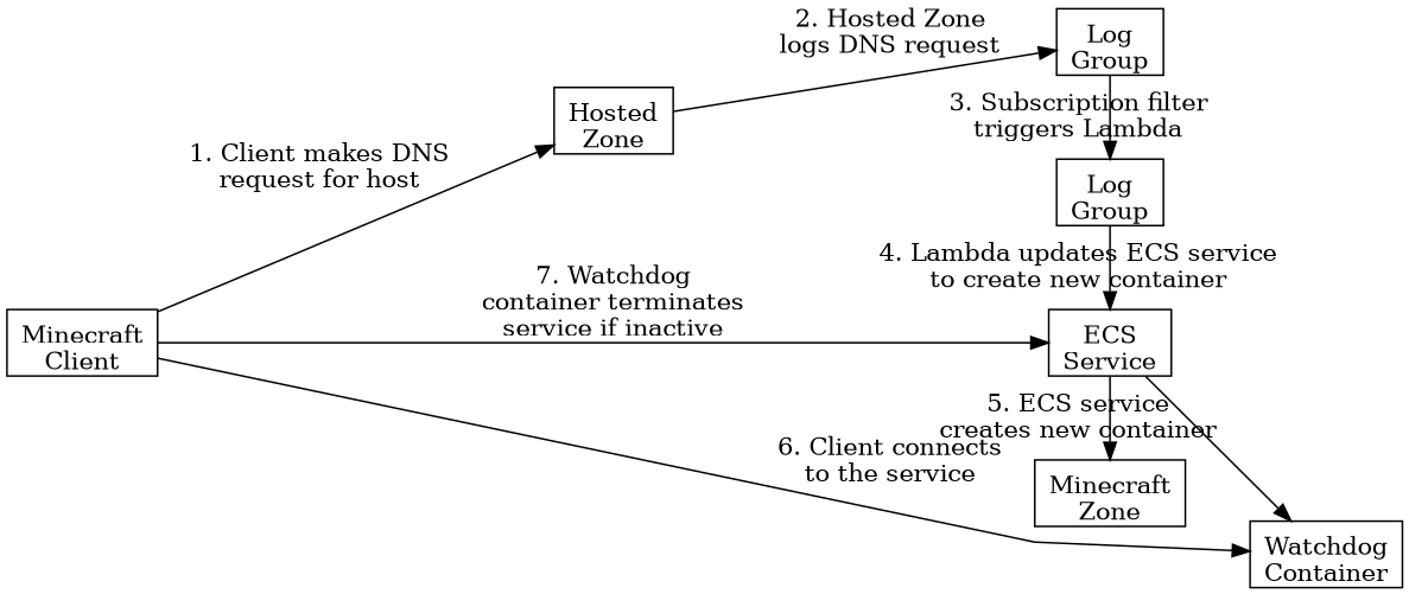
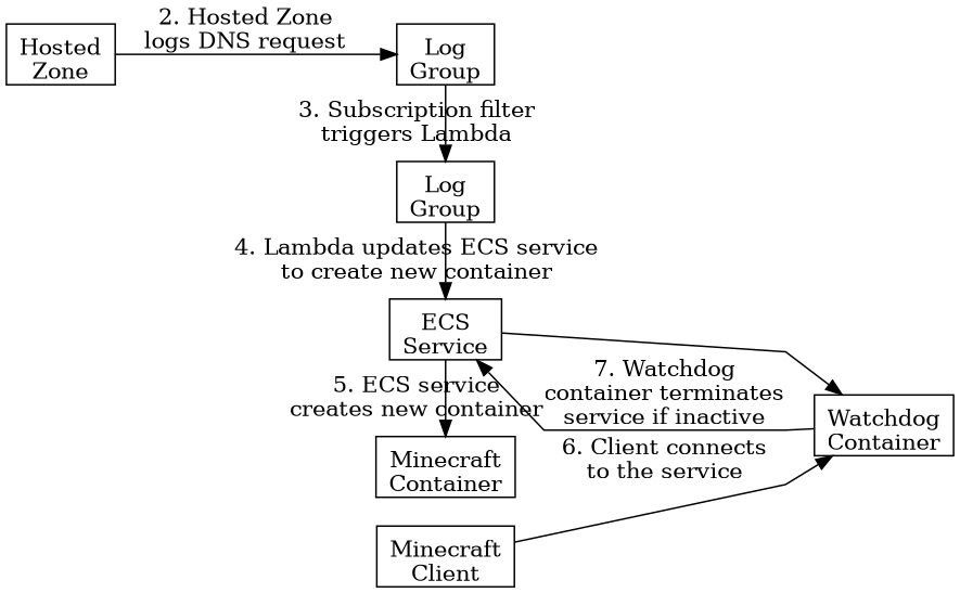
  digraph {
    compound=true
    newrank=true
    rankdir=LR
    splines=polyline
    node [labelloc=b shape=box]
    n1 [label="Hosted\nZone"]
    n2 [label="Log\nGroup"]
    n3 [label="Log\nGroup"]
    n4 [label="ECS\nService"]
-   n5 [label="Minecraft\nZone"]
+   n5 [label="Minecraft\nContainer"]
    n6 [label="Watchdog\nContainer"]
    n7 [label="Minecraft\nClient"]
    subgraph sub_1 {
      rank=same
      n1
    }
    subgraph sub_2 {
      rank=same
      n2
      n3
      n4
      n5
    }
    n1 -> n2 [label="2. Hosted Zone\nlogs DNS request"]
    n2 -> n3 [label="3. Subscription filter\ntriggers Lambda"]
    n3 -> n4 [label="4. Lambda updates ECS service\nto create new container"]
    n4 -> n5 [label="5. ECS service\ncreates new container"]
    n4 -> n6
-   n7 -> n4 [label="7. Watchdog\ncontainer terminates\nservice if inactive"]
-   n7 -> n1 [label="1. Client makes DNS\nrequest for host"]
+   n6 -> n4 [label="7. Watchdog\ncontainer terminates\nservice if inactive"]
    n7 -> n6 [label="6. Client connects\nto the service"]
  }
